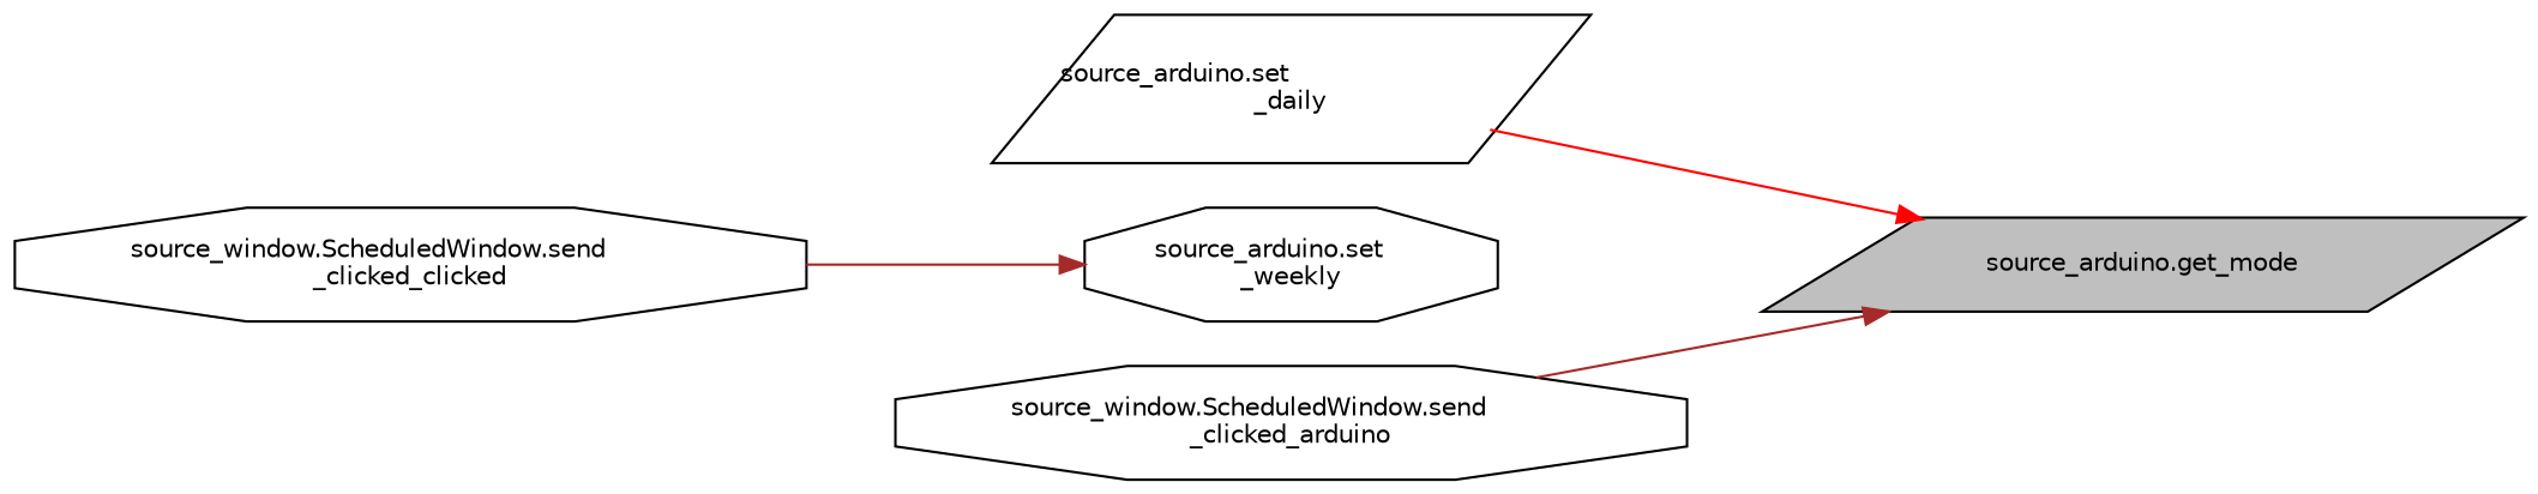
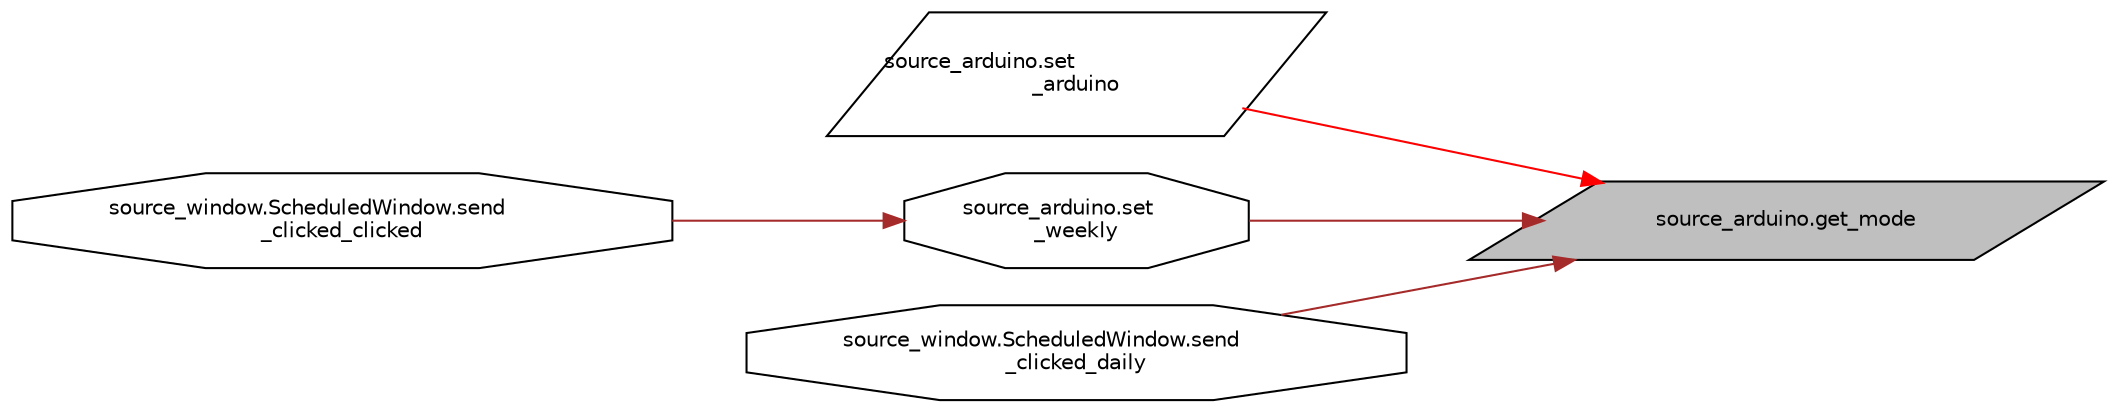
  digraph {
    rankdir=RL
    node [color=black fillcolor=white fontname=Helvetica fontsize=10 shape=octagon style=filled]
    edge [color=brown dir=back fontname=Helvetica fontsize=10 labelfontname=Helvetica labelfontsize=10 style=solid]
    n1 [fillcolor=grey75 fontcolor=black height=0.2 label="source_arduino.get_mode" shape=parallelogram width=0.4]
-   n2 [height=0.2 label="source_arduino.set\l_daily" shape=parallelogram width=0.4]
+   n2 [height=0.2 label="source_arduino.set\l_arduino" shape=parallelogram width=0.4]
    n3 [height=0.2 label="source_arduino.set\l_weekly" width=0.4]
-   n4 [height=0.2 label="source_window.ScheduledWindow.send\l_clicked_arduino" width=0.4]
+   n4 [height=0.2 label="source_window.ScheduledWindow.send\l_clicked_daily" width=0.4]
    n5 [height=0.2 label="source_window.ScheduledWindow.send\l_clicked_clicked" width=0.4]
    n1 -> n2 [color=red]
+   n1 -> n3
    n1 -> n4
    n3 -> n5
  }
